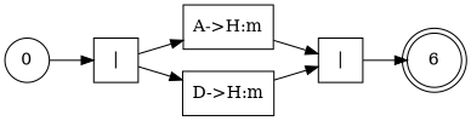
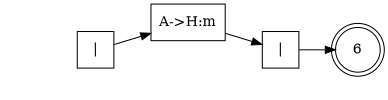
  digraph {
    rankdir=LR
    node [shape=square]
-   0 [shape=circle]
    n2 [label="|"]
    n3 [label="A->H:m" shape=rect]
-   n4 [label="D->H:m" shape=rect]
    n5 [label="|"]
    n6 [label=6 shape=doublecircle]
-   0 -> n2
    n2 -> n3
-   n2 -> n4
    n3 -> n5
-   n4 -> n5
    n5 -> n6
  }
